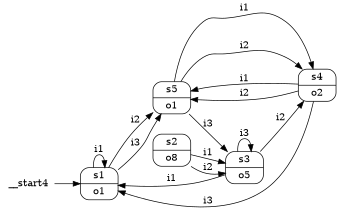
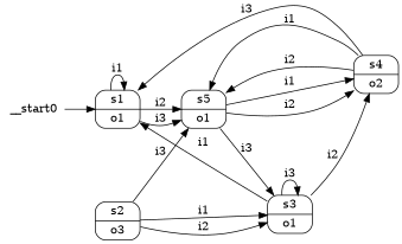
  digraph {
    rankdir=LR
    node [shape=record style=rounded]
    n1 [label="s1|o1"]
    n2 [label="s5|o1"]
-   n3 [label="s3|o5"]
+   n3 [label="s3|o1"]
    n4 [label="s4|o2"]
-   n5 [label="s2|o8"]
-   __start0 [shape=none label=__start4 style=""]
+   n5 [label="s2|o3"]
+   __start0 [shape=none style=""]
    n1 -> n1 [label=i1]
    n1 -> n2 [label=i2]
    n1 -> n2 [label=i3]
    n2 -> n3 [label=i3]
    n2 -> n4 [label=i1]
    n2 -> n4 [label=i2]
    n3 -> n1 [label=i1]
    n3 -> n3 [label=i3]
    n3 -> n4 [label=i2]
    n4 -> n1 [label=i3]
    n4 -> n2 [label=i1]
    n4 -> n2 [label=i2]
+   n5 -> n2 [label=i3]
    n5 -> n3 [label=i1]
    n5 -> n3 [label=i2]
    __start0 -> n1
  }
